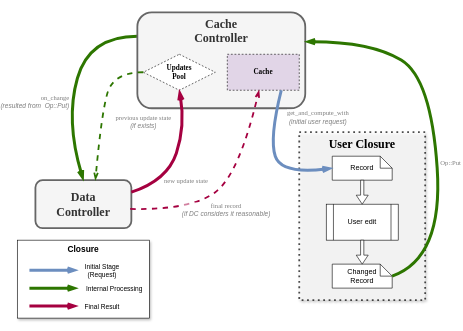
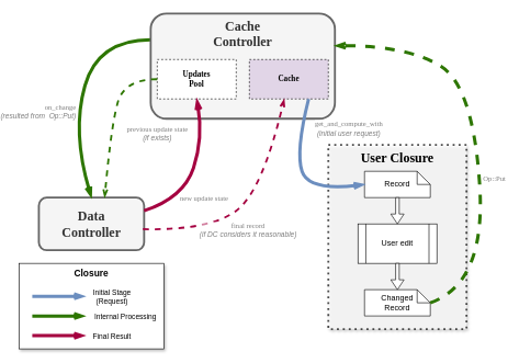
  <mxCell id="0" />
  <mxCell id="1" parent="0" />
  <mxCell id="2" value="Data&lt;br&gt;Controller" style="rounded=1;whiteSpace=wrap;html=1;strokeWidth=3;fontFamily=American TypeWriter;fontStyle=1;fontSize=20;fillColor=#f5f5f5;fontColor=#333333;strokeColor=#666666;" vertex="1" parent="1"><mxGeometry x="50" y="300" width="160" height="80" as="geometry" /></mxCell>
  <mxCell id="3" value="" style="curved=1;endArrow=openThin;html=1;exitX=0;exitY=0.25;exitDx=0;exitDy=0;entryX=0.5;entryY=0;entryDx=0;entryDy=0;strokeWidth=5;fillColor=#60a917;strokeColor=#2D7600;verticalAlign=middle;align=left;endFill=0;" edge="1" parent="1" source="6" target="2"><mxGeometry width="50" height="50" relative="1" as="geometry"><mxPoint x="215" y="500" as="sourcePoint" /><mxPoint x="80" y="109" as="targetPoint" /><Array as="points"><mxPoint x="140" y="60" /><mxPoint x="100" y="200" /></Array></mxGeometry></mxCell>
  <mxCell id="4" value="on_change&lt;br&gt;&lt;i&gt;&lt;font face=&quot;Helvetica&quot;&gt;(resulted from&amp;nbsp; Op::Put)&lt;/font&gt;&lt;/i&gt;" style="edgeLabel;html=1;align=right;verticalAlign=middle;resizable=0;points=[];fontFamily=American TypeWriter;fontSize=11;fontColor=default;labelBackgroundColor=default;fillColor=none;gradientColor=none;labelPosition=left;verticalLabelPosition=bottom;spacingRight=10;textOpacity=50;" vertex="1" connectable="0" parent="3"><mxGeometry x="0.16" y="8" relative="1" as="geometry"><mxPoint as="offset" /></mxGeometry></mxCell>
  <mxCell id="5" value="" style="group" vertex="1" connectable="0" parent="1"><mxGeometry x="220" y="20" width="280" height="160" as="geometry" /></mxCell>
  <mxCell id="6" value="&lt;div&gt;Cache&lt;br&gt;Controller&lt;/div&gt;" style="rounded=1;whiteSpace=wrap;html=1;fillColor=#f5f5f5;fontColor=#333333;strokeColor=#666666;fontFamily=American TypeWriter;labelPosition=center;verticalLabelPosition=middle;align=center;verticalAlign=top;fontSize=20;fontStyle=1;strokeWidth=3;" vertex="1" parent="5"><mxGeometry width="280" height="160" as="geometry" /></mxCell>
- <mxCell id="7" value="Updates&lt;br&gt;Pool" style="rhombus;whiteSpace=wrap;html=1;fontFamily=American TypeWriter;fontStyle=1;dashed=1;" vertex="1" parent="5"><mxGeometry x="10" y="70" width="120" height="60" as="geometry" /></mxCell>
+ <mxCell id="7" value="Updates&lt;br&gt;Pool" style="rounded=0;whiteSpace=wrap;html=1;fontFamily=American TypeWriter;fontStyle=1;dashed=1;" vertex="1" parent="5"><mxGeometry x="10" y="70" width="120" height="60" as="geometry" /></mxCell>
  <mxCell id="8" value="Cache" style="rounded=0;whiteSpace=wrap;html=1;fontFamily=American TypeWriter;fontStyle=1;dashed=1;fillColor=#e1d5e7;" vertex="1" parent="5"><mxGeometry x="150" y="70" width="120" height="60" as="geometry" /></mxCell>
  <mxCell id="9" value="" style="curved=1;endArrow=openThin;html=1;exitX=0;exitY=0.5;exitDx=0;exitDy=0;strokeWidth=3;fillColor=#60a917;strokeColor=#2D7600;verticalAlign=middle;align=left;dashed=1;endFill=0;" edge="1" parent="1" source="7"><mxGeometry width="50" height="50" relative="1" as="geometry"><mxPoint x="320" y="240" as="sourcePoint" /><mxPoint x="150" y="300" as="targetPoint" /><Array as="points"><mxPoint x="180" y="120" /><mxPoint x="160" y="190" /></Array></mxGeometry></mxCell>
  <mxCell id="10" value="previous update state&lt;div&gt;&lt;font face=&quot;Helvetica&quot;&gt;&lt;i&gt;(if exists)&lt;/i&gt;&lt;/font&gt;&lt;/div&gt;" style="edgeLabel;html=1;align=center;verticalAlign=middle;resizable=0;points=[];fontFamily=American TypeWriter;fontSize=11;fontColor=default;labelBackgroundColor=default;fillColor=none;gradientColor=none;labelPosition=left;verticalLabelPosition=bottom;spacingRight=0;textOpacity=50;" vertex="1" connectable="0" parent="9"><mxGeometry x="0.16" y="8" relative="1" as="geometry"><mxPoint x="63" as="offset" /></mxGeometry></mxCell>
  <mxCell id="11" value="" style="curved=1;endArrow=openThin;html=1;fontFamily=Helvetica;fontSize=11;fontColor=default;labelBackgroundColor=default;resizable=0;exitX=1;exitY=0.25;exitDx=0;exitDy=0;entryX=0.5;entryY=1;entryDx=0;entryDy=0;rounded=1;strokeColor=#A50040;strokeWidth=5;align=left;verticalAlign=middle;endFill=0;fillColor=#d80073;" edge="1" parent="1" source="2" target="7"><mxGeometry width="50" height="50" relative="1" as="geometry"><mxPoint x="360" y="530" as="sourcePoint" /><mxPoint x="410" y="480" as="targetPoint" /><Array as="points"><mxPoint x="270" y="300" /><mxPoint x="300" y="210" /></Array></mxGeometry></mxCell>
  <mxCell id="12" value="new update state" style="edgeLabel;html=1;align=center;verticalAlign=middle;resizable=0;points=[];fontFamily=American TypeWriter;fontSize=11;fontColor=default;labelBackgroundColor=default;fillColor=none;gradientColor=none;spacingRight=0;textOpacity=50;" vertex="1" connectable="0" parent="11"><mxGeometry x="-0.159" y="5" relative="1" as="geometry"><mxPoint x="26" y="29" as="offset" /></mxGeometry></mxCell>
  <mxCell id="13" value="" style="curved=1;endArrow=openThin;html=1;fontFamily=Helvetica;fontSize=11;fontColor=default;labelBackgroundColor=default;resizable=0;exitX=0.988;exitY=0.6;exitDx=0;exitDy=0;rounded=1;strokeColor=#A50040;strokeWidth=3;align=left;verticalAlign=middle;endFill=0;fillColor=#d80073;exitPerimeter=0;dashed=1;" edge="1" parent="1" source="2" target="8"><mxGeometry width="50" height="50" relative="1" as="geometry"><mxPoint x="220" y="330" as="sourcePoint" /><mxPoint x="300" y="160" as="targetPoint" /><Array as="points"><mxPoint x="310" y="350" /><mxPoint x="390" y="290" /></Array></mxGeometry></mxCell>
  <mxCell id="14" value="final record&lt;br&gt;&lt;font face=&quot;Helvetica&quot;&gt;&lt;i&gt;(if DC considers it reasonable)&lt;/i&gt;&lt;/font&gt;" style="edgeLabel;html=1;align=center;verticalAlign=middle;resizable=0;points=[];fontFamily=American TypeWriter;fontSize=11;fontColor=default;labelBackgroundColor=default;fillColor=none;gradientColor=none;spacingRight=0;textOpacity=50;" vertex="1" connectable="0" parent="13"><mxGeometry x="-0.159" y="5" relative="1" as="geometry"><mxPoint x="26" y="29" as="offset" /></mxGeometry></mxCell>
  <mxCell id="15" value="" style="group;fillColor=default;strokeWidth=1;perimeterSpacing=0;glass=0;strokeColor=default;shadow=1;" vertex="1" connectable="0" parent="1"><mxGeometry x="20" y="400" width="220" height="130" as="geometry" /></mxCell>
  <mxCell id="16" value="" style="curved=1;endArrow=openThin;html=1;fontFamily=Helvetica;fontSize=11;fontColor=default;labelBackgroundColor=default;resizable=0;rounded=1;strokeColor=#6c8ebf;strokeWidth=5;align=center;verticalAlign=middle;endFill=0;fillColor=#dae8fc;" edge="1" parent="15"><mxGeometry width="50" height="50" relative="1" as="geometry"><mxPoint x="20" y="50" as="sourcePoint" /><mxPoint x="100" y="50" as="targetPoint" /><Array as="points" /></mxGeometry></mxCell>
  <mxCell id="17" value="Initial Stage&lt;div&gt;&lt;span style=&quot;background-color: transparent;&quot;&gt;(Request)&lt;/span&gt;&lt;/div&gt;" style="edgeLabel;html=1;align=center;verticalAlign=middle;resizable=0;points=[];fontFamily=Helvetica;fontSize=11;fontColor=default;labelBackgroundColor=none;fillColor=none;gradientColor=none;" vertex="1" connectable="0" parent="16"><mxGeometry x="-0.425" relative="1" as="geometry"><mxPoint x="97" as="offset" /></mxGeometry></mxCell>
  <mxCell id="18" value="" style="curved=1;endArrow=openThin;html=1;strokeWidth=5;fillColor=#60a917;strokeColor=#2D7600;verticalAlign=middle;align=left;endFill=0;" edge="1" parent="15"><mxGeometry width="50" height="50" relative="1" as="geometry"><mxPoint x="20" y="80" as="sourcePoint" /><mxPoint x="100" y="80" as="targetPoint" /><Array as="points" /></mxGeometry></mxCell>
  <mxCell id="19" value="&lt;font&gt;Internal Processing&lt;/font&gt;" style="edgeLabel;html=1;align=right;verticalAlign=middle;resizable=0;points=[];fontFamily=Helvetica;fontSize=11;fontColor=default;labelBackgroundColor=none;fillColor=none;gradientColor=none;labelPosition=left;verticalLabelPosition=bottom;spacingRight=0;" vertex="1" connectable="0" parent="18"><mxGeometry x="0.16" y="8" relative="1" as="geometry"><mxPoint x="143" y="8" as="offset" /></mxGeometry></mxCell>
  <mxCell id="20" value="" style="curved=1;endArrow=openThin;html=1;fontFamily=Helvetica;fontSize=11;fontColor=default;labelBackgroundColor=default;resizable=0;rounded=1;strokeColor=#A50040;strokeWidth=5;align=left;verticalAlign=middle;endFill=0;fillColor=#d80073;" edge="1" parent="15"><mxGeometry width="50" height="50" relative="1" as="geometry"><mxPoint x="20" y="110" as="sourcePoint" /><mxPoint x="100" y="110" as="targetPoint" /><Array as="points" /></mxGeometry></mxCell>
  <mxCell id="21" value="&lt;font&gt;Final Result&lt;/font&gt;" style="edgeLabel;html=1;align=center;verticalAlign=middle;resizable=0;points=[];fontFamily=Helvetica;fontSize=11;fontColor=default;labelBackgroundColor=none;fillColor=none;gradientColor=none;spacingRight=0;" vertex="1" connectable="0" parent="20"><mxGeometry x="-0.159" y="5" relative="1" as="geometry"><mxPoint x="86" y="5" as="offset" /></mxGeometry></mxCell>
  <mxCell id="22" value="Closure" style="rounded=0;whiteSpace=wrap;html=1;align=center;verticalAlign=top;fontFamily=Helvetica;fontSize=14;fontColor=default;labelBackgroundColor=none;resizable=1;fillColor=none;gradientColor=none;movable=1;rotatable=1;deletable=1;editable=1;locked=0;connectable=1;fontStyle=1;strokeColor=none;shadow=0;" vertex="1" parent="15"><mxGeometry width="220" height="130" as="geometry" /></mxCell>
  <mxCell id="23" value="" style="group" vertex="1" connectable="0" parent="1"><mxGeometry x="490" y="220" width="210" height="280" as="geometry" /></mxCell>
  <mxCell id="24" value="User Closure" style="rounded=0;whiteSpace=wrap;html=1;dashed=1;dashPattern=1 2;fontFamily=American TypeWriter;verticalAlign=top;fontSize=20;fontStyle=1;shadow=1;glass=0;strokeWidth=3;opacity=70;" vertex="1" parent="23"><mxGeometry width="210" height="280" as="geometry" /></mxCell>
  <mxCell id="25" value="Record" style="shape=note;size=20;whiteSpace=wrap;html=1;" vertex="1" parent="23"><mxGeometry x="55" y="40" width="100" height="40" as="geometry" /></mxCell>
  <mxCell id="26" value="User edit" style="shape=process;whiteSpace=wrap;html=1;backgroundOutline=1;" vertex="1" parent="23"><mxGeometry x="45" y="120" width="120" height="60" as="geometry" /></mxCell>
  <mxCell id="27" value="Changed&lt;br&gt;Record" style="shape=note;size=20;whiteSpace=wrap;html=1;" vertex="1" parent="23"><mxGeometry x="55" y="220" width="100" height="40" as="geometry" /></mxCell>
  <mxCell id="28" value="" style="html=1;shadow=0;dashed=0;align=center;verticalAlign=middle;shape=mxgraph.arrows2.arrow;dy=0.73;dx=15;direction=south;notch=0;" vertex="1" parent="23"><mxGeometry x="95" y="80" width="20" height="40" as="geometry" /></mxCell>
  <mxCell id="29" value="" style="html=1;shadow=0;dashed=0;align=center;verticalAlign=middle;shape=mxgraph.arrows2.arrow;dy=0.73;dx=15;direction=south;notch=0;" vertex="1" parent="23"><mxGeometry x="95" y="180" width="20" height="40" as="geometry" /></mxCell>
- <mxCell id="30" value="" style="curved=1;endArrow=openThin;html=1;exitX=0;exitY=0;exitDx=100;exitDy=20;exitPerimeter=0;entryX=1;entryY=0.306;entryDx=0;entryDy=0;entryPerimeter=0;strokeWidth=5;fillColor=#60a917;strokeColor=#2D7600;verticalAlign=middle;align=left;endFill=0;" edge="1" parent="1" source="27" target="6"><mxGeometry width="50" height="50" relative="1" as="geometry"><mxPoint x="360" y="550" as="sourcePoint" /><mxPoint x="410" y="500" as="targetPoint" /><Array as="points"><mxPoint x="730" y="430" /><mxPoint x="710" y="130" /><mxPoint x="610" y="69" /></Array></mxGeometry></mxCell>
+ <mxCell id="30" value="" style="curved=1;endArrow=openThin;html=1;exitX=0;exitY=0;exitDx=100;exitDy=20;exitPerimeter=0;entryX=1;entryY=0.306;entryDx=0;entryDy=0;entryPerimeter=0;strokeWidth=5;fillColor=#60a917;strokeColor=#2D7600;verticalAlign=middle;align=left;endFill=0;dashed=1;" edge="1" parent="1" source="27" target="6"><mxGeometry width="50" height="50" relative="1" as="geometry"><mxPoint x="360" y="550" as="sourcePoint" /><mxPoint x="410" y="500" as="targetPoint" /><Array as="points"><mxPoint x="730" y="430" /><mxPoint x="710" y="130" /><mxPoint x="610" y="69" /></Array></mxGeometry></mxCell>
  <mxCell id="31" value="Op::Put" style="edgeLabel;html=1;align=right;verticalAlign=middle;resizable=0;points=[];fontFamily=American TypeWriter;fontSize=11;fontColor=default;labelBackgroundColor=default;fillColor=none;gradientColor=none;textOpacity=50;" vertex="1" connectable="0" parent="30"><mxGeometry x="0.16" y="8" relative="1" as="geometry"><mxPoint x="56" y="107" as="offset" /></mxGeometry></mxCell>
  <mxCell id="32" value="" style="curved=1;endArrow=openThin;html=1;entryX=0;entryY=0.5;entryDx=0;entryDy=0;entryPerimeter=0;strokeWidth=5;fillColor=#dae8fc;strokeColor=#6c8ebf;exitX=0.75;exitY=1;exitDx=0;exitDy=0;endFill=0;" edge="1" parent="1" source="8" target="25"><mxGeometry width="50" height="50" relative="1" as="geometry"><mxPoint x="460" y="160" as="sourcePoint" /><mxPoint x="410" y="500" as="targetPoint" /><Array as="points"><mxPoint x="440" y="230" /><mxPoint x="460" y="290" /></Array></mxGeometry></mxCell>
  <mxCell id="33" value="get_and_compute_with&lt;div&gt;&lt;font face=&quot;Helvetica&quot;&gt;&lt;i&gt;(initial user request)&lt;/i&gt;&lt;/font&gt;&lt;/div&gt;" style="edgeLabel;html=1;align=center;verticalAlign=middle;resizable=0;points=[];fontFamily=American TypeWriter;textShadow=0;labelBackgroundColor=default;rotation=0;textOpacity=50;" vertex="1" connectable="0" parent="32"><mxGeometry x="-0.08" y="3" relative="1" as="geometry"><mxPoint x="70" y="-57" as="offset" /></mxGeometry></mxCell>
